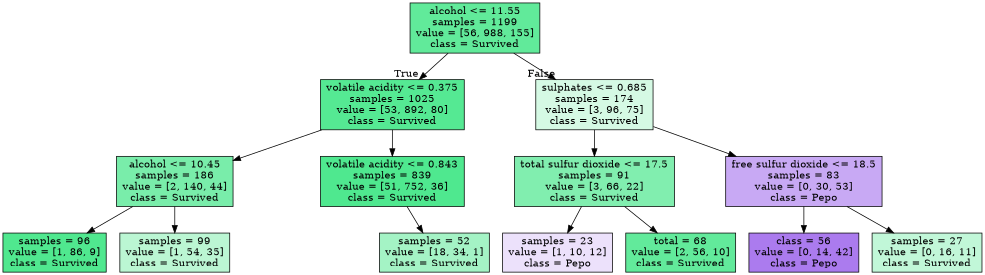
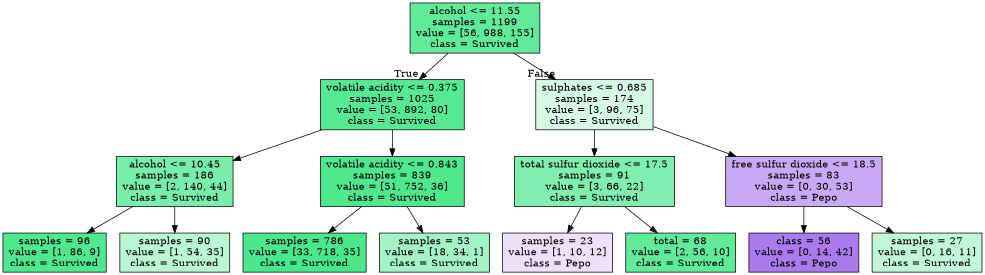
  digraph {
    node [color=black shape=box style=filled]
    n1 [fillcolor="#61ea9a" label="alcohol <= 11.55\nsamples = 1199\nvalue = [56, 988, 155]\nclass = Survived"]
    n2 [fillcolor="#55e993" label="volatile acidity <= 0.375\nsamples = 1025\nvalue = [53, 892, 80]\nclass = Survived"]
    n3 [fillcolor="#d5f9e4" label="sulphates <= 0.685\nsamples = 174\nvalue = [3, 96, 75]\nclass = Survived"]
    n4 [fillcolor="#79edaa" label="alcohol <= 10.45\nsamples = 186\nvalue = [2, 140, 44]\nclass = Survived"]
    n5 [fillcolor="#4fe88f" label="volatile acidity <= 0.843\nsamples = 839\nvalue = [51, 752, 36]\nclass = Survived"]
    n6 [fillcolor="#81eeaf" label="total sulfur dioxide <= 17.5\nsamples = 91\nvalue = [3, 66, 22]\nclass = Survived"]
    n7 [fillcolor="#c8a9f4" label="free sulfur dioxide <= 18.5\nsamples = 83\nvalue = [0, 30, 53]\nclass = Pepo"]
    n8 [fillcolor="#50e88f" label="samples = 96\nvalue = [1, 86, 9]\nclass = Survived"]
-   n9 [fillcolor="#bbf6d3" label="samples = 99\nvalue = [1, 54, 35]\nclass = Survived"]
-   n11 [fillcolor="#a4f3c5" label="samples = 52\nvalue = [18, 34, 1]\nclass = Survived"]
+   n9 [fillcolor="#bbf6d3" label="samples = 90\nvalue = [1, 54, 35]\nclass = Survived"]
+   n10 [fillcolor="#4be78c" label="samples = 786\nvalue = [33, 718, 35]\nclass = Survived"]
+   n11 [fillcolor="#a4f3c5" label="samples = 53\nvalue = [18, 34, 1]\nclass = Survived"]
    n12 [fillcolor="#ece1fb" label="samples = 23\nvalue = [1, 10, 12]\nclass = Pepo"]
    n13 [fillcolor="#62ea9b" label="total = 68\nvalue = [2, 56, 10]\nclass = Survived"]
    n14 [fillcolor="#ab7bee" label="class = 56\nvalue = [0, 14, 42]\nclass = Pepo"]
    n15 [fillcolor="#c1f7d8" label="samples = 27\nvalue = [0, 16, 11]\nclass = Survived"]
    n1 -> n2 [headlabel=True labelangle=45 labeldistance=2.5]
    n1 -> n3 [headlabel=False labelangle=-45 labeldistance=2.5]
    n2 -> n4
    n2 -> n5
    n3 -> n6
    n3 -> n7
    n4 -> n8
    n4 -> n9
+   n5 -> n10
    n5 -> n11
    n6 -> n12
    n6 -> n13
    n7 -> n14
    n7 -> n15
  }
